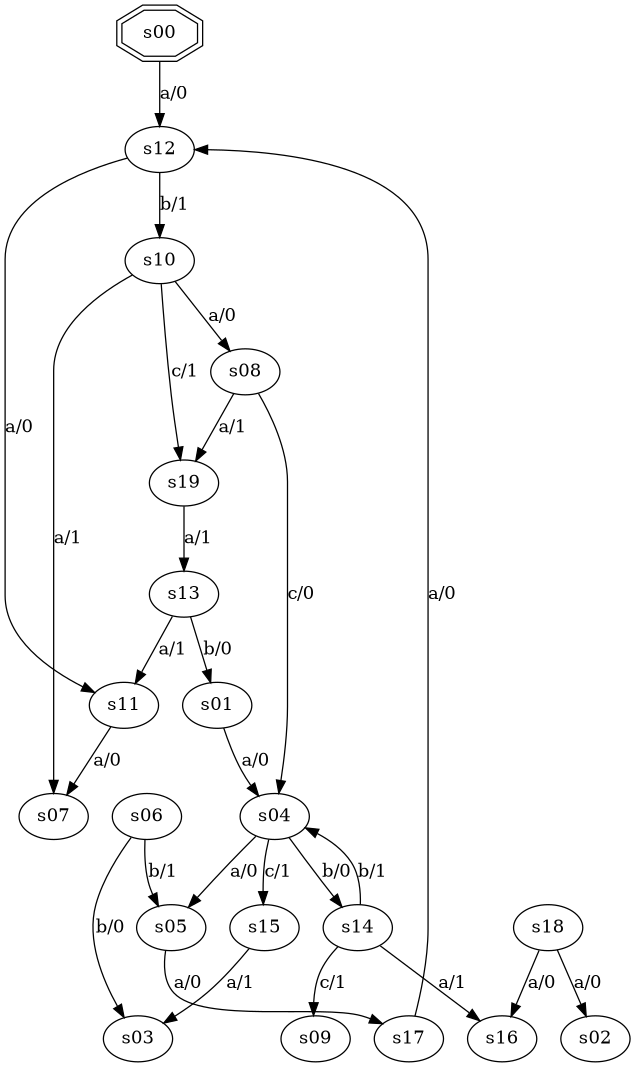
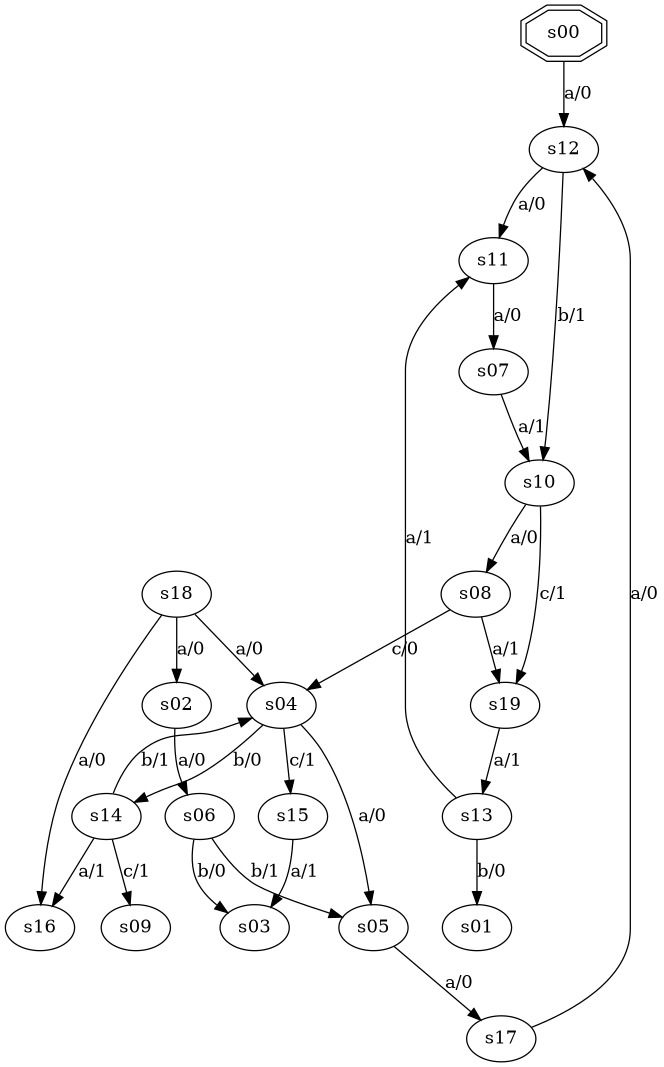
  digraph {
    s00 [shape=doubleoctagon]
    s12
    s11
    s10
    s07
    s01
    s04
    s05
    s14
    s15
    s17
    s16
    s09
    s03
    s02
    s06
    s08
    s19
    s13
    s18
    s00 -> s12 [label="a/0"]
    s12 -> s11 [label="a/0"]
    s12 -> s10 [label="b/1"]
    s11 -> s07 [label="a/0"]
    s10 -> s08 [label="a/0"]
    s10 -> s19 [label="c/1"]
-   s10 -> s07 [label="a/1"]
-   s01 -> s04 [label="a/0"]
+   s07 -> s10 [label="a/1"]
+   s18 -> s04 [label="a/0"]
    s04 -> s05 [label="a/0"]
    s04 -> s14 [label="b/0"]
    s04 -> s15 [label="c/1"]
    s05 -> s17 [label="a/0"]
    s14 -> s04 [label="b/1"]
    s14 -> s16 [label="a/1"]
    s14 -> s09 [label="c/1"]
    s15 -> s03 [label="a/1"]
    s17 -> s12 [label="a/0"]
+   s02 -> s06 [label="a/0"]
    s06 -> s05 [label="b/1"]
    s06 -> s03 [label="b/0"]
    s08 -> s04 [label="c/0"]
    s08 -> s19 [label="a/1"]
    s19 -> s13 [label="a/1"]
    s13 -> s11 [label="a/1"]
    s13 -> s01 [label="b/0"]
    s18 -> s16 [label="a/0"]
    s18 -> s02 [label="a/0"]
  }
